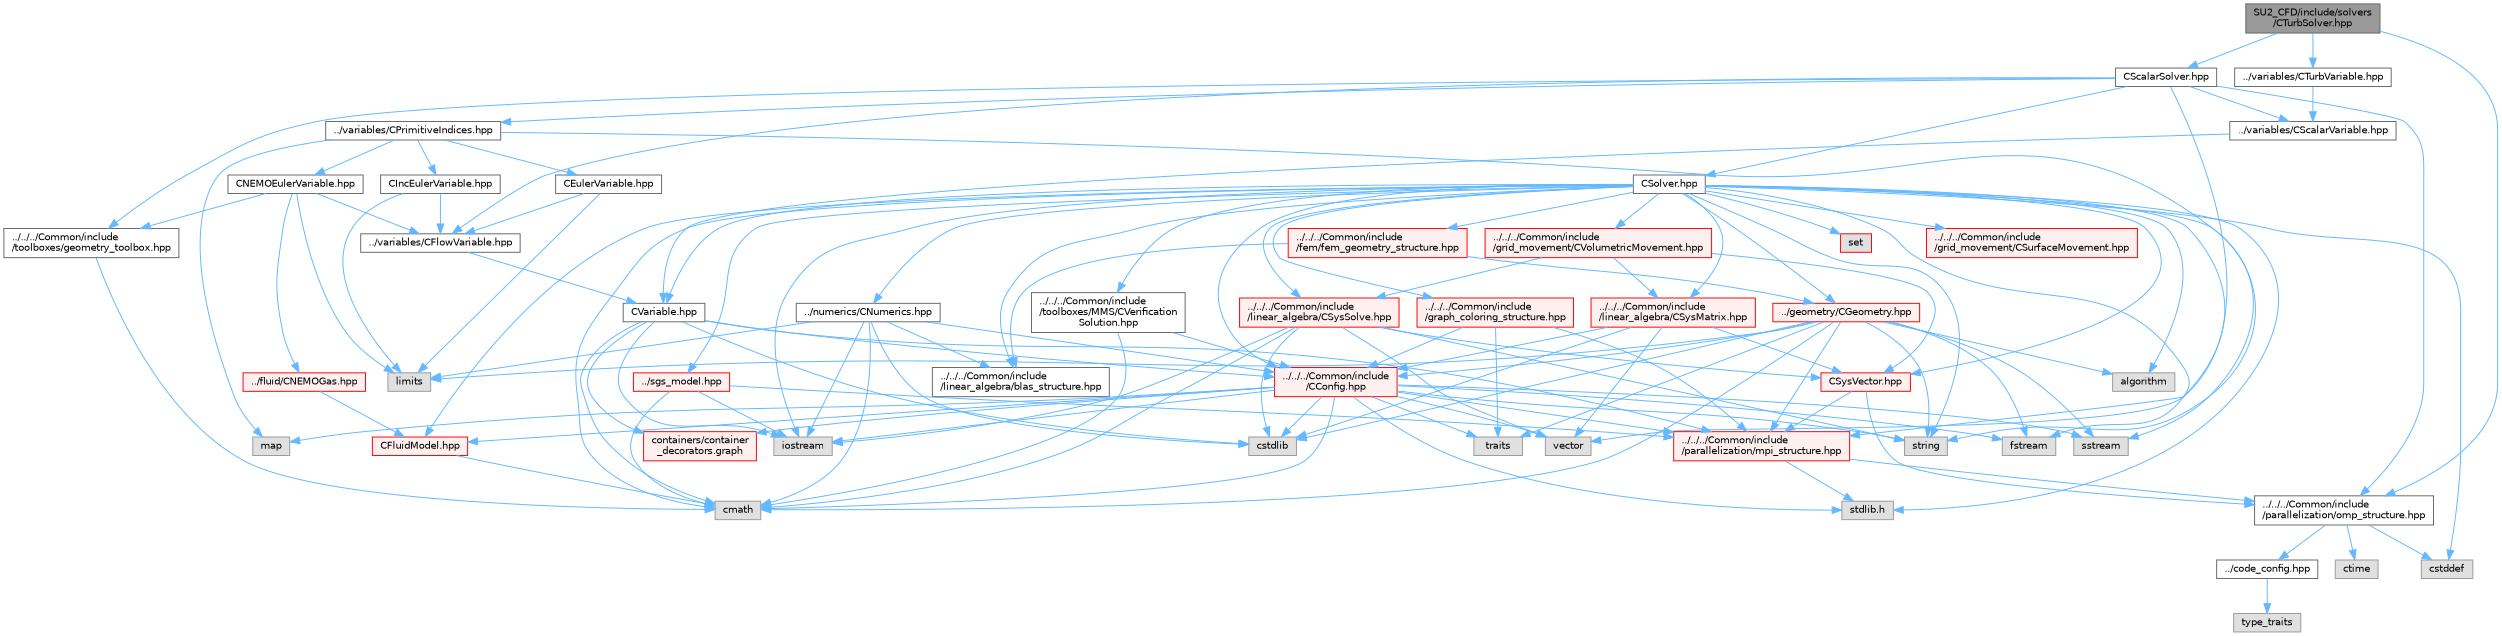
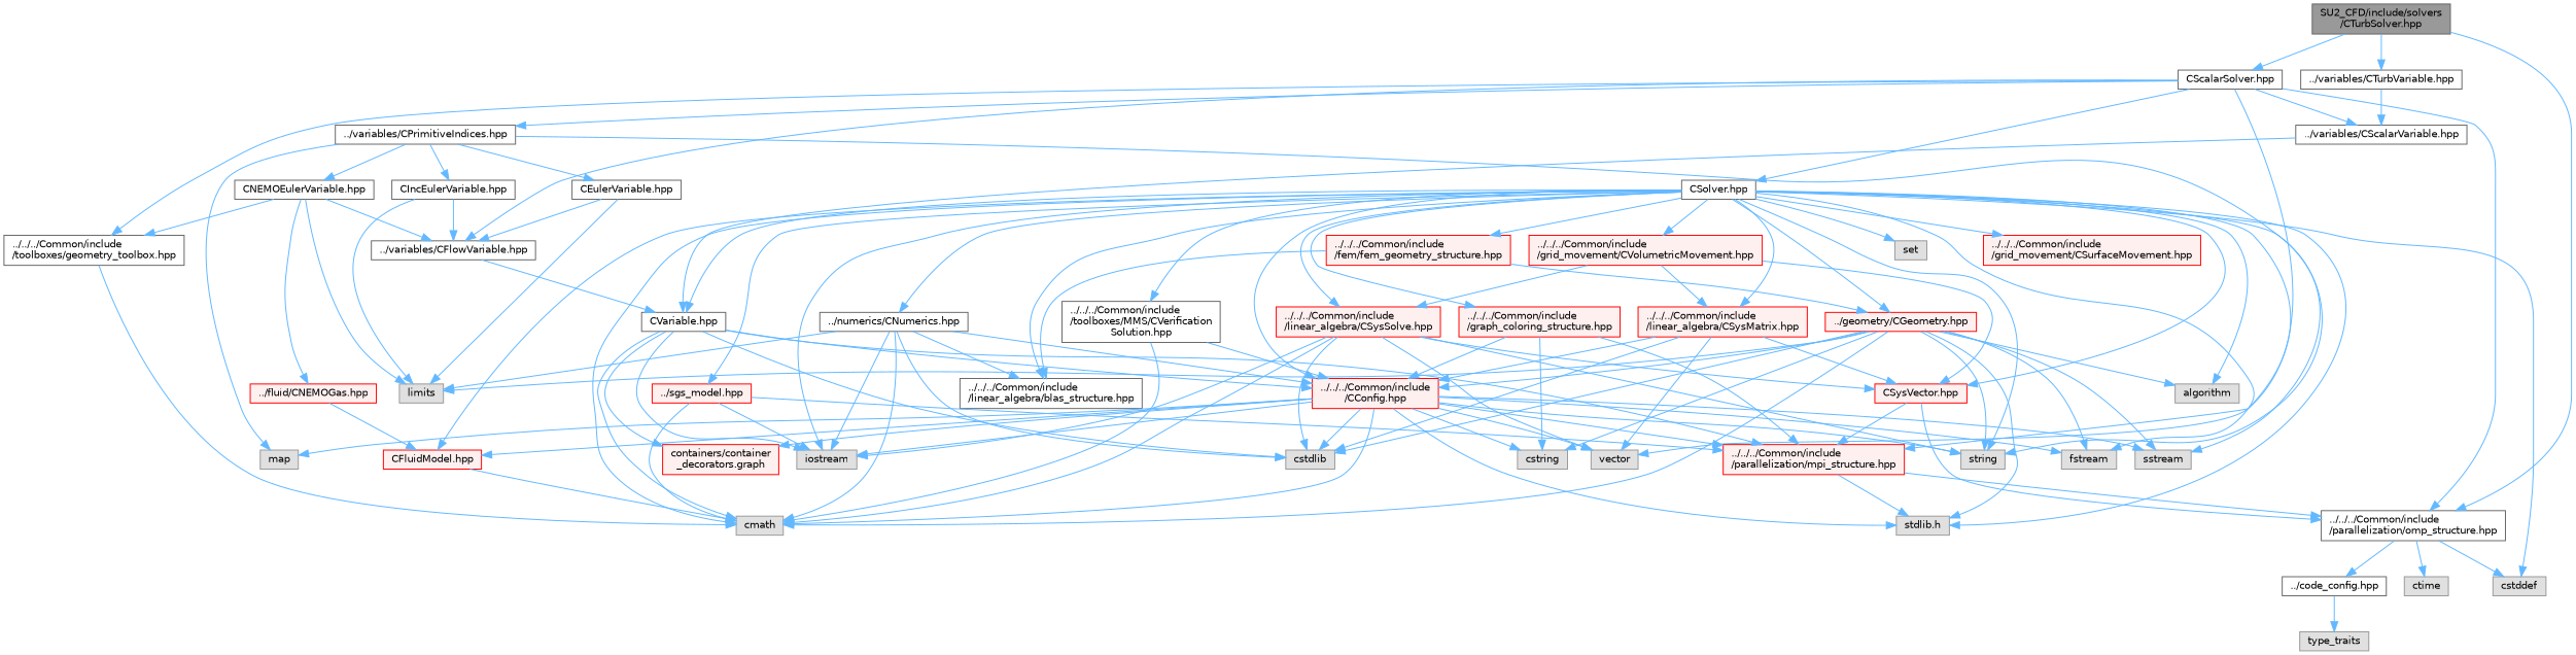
  digraph {
    node [color=grey40 fillcolor=white fontname=Helvetica fontsize=10 shape=box style=filled]
    edge [color=steelblue1 fontname=Helvetica fontsize=10 labelfontname=Helvetica labelfontsize=10 style=solid]
    n1 [color=gray40 fillcolor=grey60 fontcolor=black height=0.2 label="SU2_CFD/include/solvers\l/CTurbSolver.hpp" width=0.4]
    n2 [height=0.2 label="CScalarSolver.hpp" width=0.4]
    n3 [height=0.2 label="../../../Common/include\l/parallelization/omp_structure.hpp" width=0.4]
    n4 [height=0.2 label="../variables/CTurbVariable.hpp" width=0.4]
    n5 [color=grey60 fillcolor="#E0E0E0" height=0.2 label=vector width=0.4]
    n6 [height=0.2 label="../../../Common/include\l/toolboxes/geometry_toolbox.hpp" width=0.4]
    n7 [height=0.2 label="../variables/CScalarVariable.hpp" width=0.4]
    n8 [height=0.2 label="../variables/CFlowVariable.hpp" width=0.4]
    n9 [height=0.2 label="../variables/CPrimitiveIndices.hpp" width=0.4]
    n10 [height=0.2 label="CSolver.hpp" width=0.4]
    n11 [color=grey60 fillcolor="#E0E0E0" height=0.2 label=cstddef width=0.4]
    n12 [height=0.2 label="../code_config.hpp" width=0.4]
    n13 [color=grey60 fillcolor="#E0E0E0" height=0.2 label=ctime width=0.4]
    n14 [color=grey60 fillcolor="#E0E0E0" height=0.2 label=cmath width=0.4]
    n15 [height=0.2 label="CVariable.hpp" width=0.4]
    n16 [color=grey60 fillcolor="#E0E0E0" height=0.2 label=string width=0.4]
    n17 [color=grey60 fillcolor="#E0E0E0" height=0.2 label=map width=0.4]
    n18 [height=0.2 label="CEulerVariable.hpp" width=0.4]
    n19 [height=0.2 label="CIncEulerVariable.hpp" width=0.4]
    n20 [height=0.2 label="CNEMOEulerVariable.hpp" width=0.4]
    n21 [color=red fillcolor="#FFF0F0" height=0.2 label="../../../Common/include\l/parallelization/mpi_structure.hpp" width=0.4]
    n22 [color=grey60 fillcolor="#E0E0E0" height=0.2 label=iostream width=0.4]
    n23 [color=red fillcolor="#FFF0F0" height=0.2 label="../../../Common/include\l/CConfig.hpp" width=0.4]
    n24 [color=grey60 fillcolor="#E0E0E0" height=0.2 label="stdlib.h" width=0.4]
    n25 [color=grey60 fillcolor="#E0E0E0" height=0.2 label=fstream width=0.4]
    n26 [color=grey60 fillcolor="#E0E0E0" height=0.2 label=sstream width=0.4]
    n27 [color=red fillcolor="#FFF0F0" height=0.2 label="CFluidModel.hpp" width=0.4]
    n28 [color=grey60 fillcolor="#E0E0E0" height=0.2 label=algorithm width=0.4]
-   n29 [color=red fillcolor="#E0E0E0" height=0.2 label=set width=0.4]
+   n29 [color=grey60 fillcolor="#E0E0E0" height=0.2 label=set width=0.4]
    n30 [height=0.2 label="../numerics/CNumerics.hpp" width=0.4]
    n31 [height=0.2 label="../../../Common/include\l/linear_algebra/blas_structure.hpp" width=0.4]
    n32 [color=red fillcolor="#FFF0F0" height=0.2 label="../sgs_model.hpp" width=0.4]
    n33 [color=red fillcolor="#FFF0F0" height=0.2 label="../../../Common/include\l/fem/fem_geometry_structure.hpp" width=0.4]
    n34 [color=red fillcolor="#FFF0F0" height=0.2 label="../geometry/CGeometry.hpp" width=0.4]
    n35 [color=red fillcolor="#FFF0F0" height=0.2 label="../../../Common/include\l/linear_algebra/CSysMatrix.hpp" width=0.4]
    n36 [color=red fillcolor="#FFF0F0" height=0.2 label="CSysVector.hpp" width=0.4]
    n37 [color=red fillcolor="#FFF0F0" height=0.2 label="../../../Common/include\l/linear_algebra/CSysSolve.hpp" width=0.4]
    n38 [color=red fillcolor="#FFF0F0" height=0.2 label="../../../Common/include\l/grid_movement/CSurfaceMovement.hpp" width=0.4]
    n39 [color=red fillcolor="#FFF0F0" height=0.2 label="../../../Common/include\l/grid_movement/CVolumetricMovement.hpp" width=0.4]
    n40 [color=red fillcolor="#FFF0F0" height=0.2 label="../../../Common/include\l/graph_coloring_structure.hpp" width=0.4]
    n41 [height=0.2 label="../../../Common/include\l/toolboxes/MMS/CVerification\lSolution.hpp" width=0.4]
    n42 [color=grey60 fillcolor="#E0E0E0" height=0.2 label=type_traits width=0.4]
    n43 [color=grey60 fillcolor="#E0E0E0" height=0.2 label=cstdlib width=0.4]
    n44 [color=red fillcolor="#FFF0F0" height=0.2 label="containers/container\l_decorators.graph" width=0.4]
-   n45 [color=grey60 fillcolor="#E0E0E0" height=0.2 label=traits width=0.4]
+   n45 [color=grey60 fillcolor="#E0E0E0" height=0.2 label=cstring width=0.4]
    n46 [color=grey60 fillcolor="#E0E0E0" height=0.2 label=limits width=0.4]
    n47 [color=red fillcolor="#FFF0F0" height=0.2 label="../fluid/CNEMOGas.hpp" width=0.4]
    n1 -> n2
    n1 -> n3
    n1 -> n4
    n2 -> n3
    n2 -> n5
    n2 -> n6
    n2 -> n7
    n2 -> n8
    n2 -> n9
    n2 -> n10
    n3 -> n11
    n3 -> n12
    n3 -> n13
    n4 -> n7
    n6 -> n14
    n7 -> n15
    n8 -> n15
    n9 -> n16
    n9 -> n17
    n9 -> n18
    n9 -> n19
    n9 -> n20
    n10 -> n11
    n10 -> n14
    n10 -> n15
    n10 -> n16
    n10 -> n21
    n10 -> n22
    n10 -> n23
    n10 -> n24
    n10 -> n25
    n10 -> n26
    n10 -> n27
    n10 -> n28
    n10 -> n29
    n10 -> n30
    n10 -> n31
    n10 -> n32
    n10 -> n33
    n10 -> n34
    n10 -> n35
    n10 -> n36
    n10 -> n37
    n10 -> n38
    n10 -> n39
    n10 -> n40
    n10 -> n41
    n12 -> n42
    n15 -> n14
    n15 -> n21
    n15 -> n22
    n15 -> n23
    n15 -> n43
    n15 -> n44
    n18 -> n8
    n18 -> n46
    n19 -> n8
    n19 -> n46
    n20 -> n6
    n20 -> n8
    n20 -> n46
    n20 -> n47
    n21 -> n3
    n21 -> n24
    n23 -> n5
    n23 -> n14
    n23 -> n16
    n23 -> n17
    n23 -> n21
    n23 -> n22
    n23 -> n24
    n23 -> n25
    n23 -> n26
    n23 -> n27
    n23 -> n43
    n23 -> n44
    n23 -> n45
    n27 -> n14
    n30 -> n14
    n30 -> n22
    n30 -> n23
    n30 -> n31
    n30 -> n43
    n30 -> n46
    n32 -> n14
    n32 -> n21
    n32 -> n22
    n33 -> n31
    n33 -> n34
    n34 -> n14
    n34 -> n16
-   n34 -> n21
+   n34 -> n24
    n34 -> n23
    n34 -> n25
    n34 -> n26
    n34 -> n28
    n34 -> n43
    n34 -> n45
    n34 -> n46
    n35 -> n5
    n35 -> n23
    n35 -> n36
    n35 -> n43
    n36 -> n3
    n36 -> n21
    n37 -> n5
    n37 -> n14
    n37 -> n16
    n37 -> n22
    n37 -> n36
    n37 -> n43
    n39 -> n35
    n39 -> n36
    n39 -> n37
    n40 -> n21
    n40 -> n23
    n40 -> n45
    n41 -> n14
    n41 -> n23
    n47 -> n27
  }
